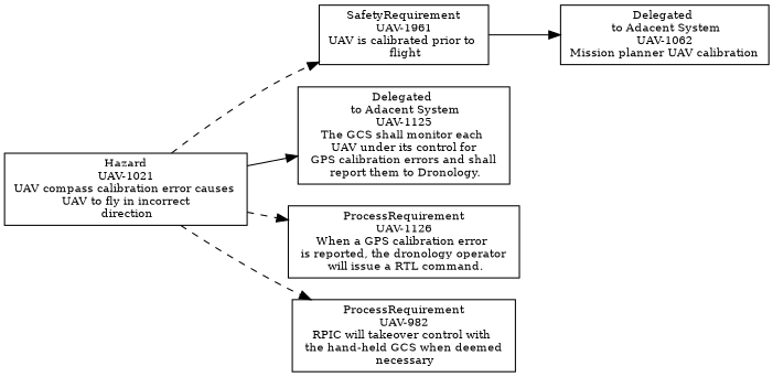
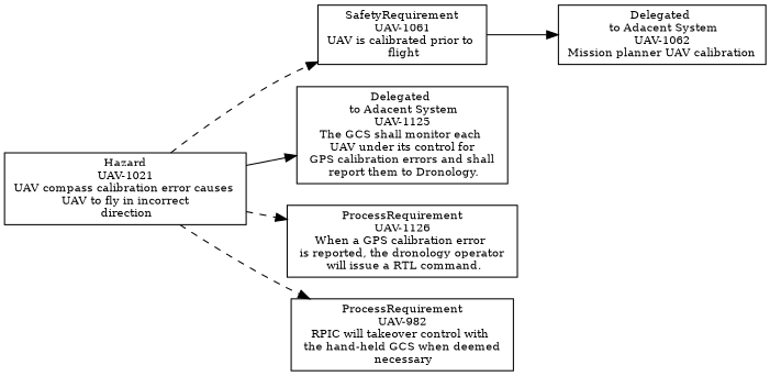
  digraph {
    autosize=false
    rankdir=LR
    node [color=black fontsize=10 shape=record]
    edge [style=dashed]
    n1 [label="Hazard\nUAV-1021\nUAV compass calibration error causes \n UAV to fly in incorrect \n direction "]
-   n2 [label="SafetyRequirement\nUAV-1961\nUAV is calibrated prior to \n flight "]
+   n2 [label="SafetyRequirement\nUAV-1061\nUAV is calibrated prior to \n flight "]
    n3 [label=" Delegated \n to Adacent System\nUAV-1125\nThe GCS shall monitor each \n UAV under its control for \n GPS calibration errors and shall \n report them to Dronology. "]
    n4 [label="ProcessRequirement\nUAV-1126\nWhen a GPS calibration error \n is reported, the dronology operator \n will issue a RTL command. "]
    n5 [label="ProcessRequirement\nUAV-982\nRPIC will takeover control with \n the hand-held GCS when deemed \n necessary "]
    n6 [label=" Delegated \n to Adacent System\nUAV-1062\nMission planner UAV calibration "]
    n1 -> n2
    n1 -> n3 [style=solid]
    n1 -> n4
    n1 -> n5
    n2 -> n6 [style=solid]
  }
